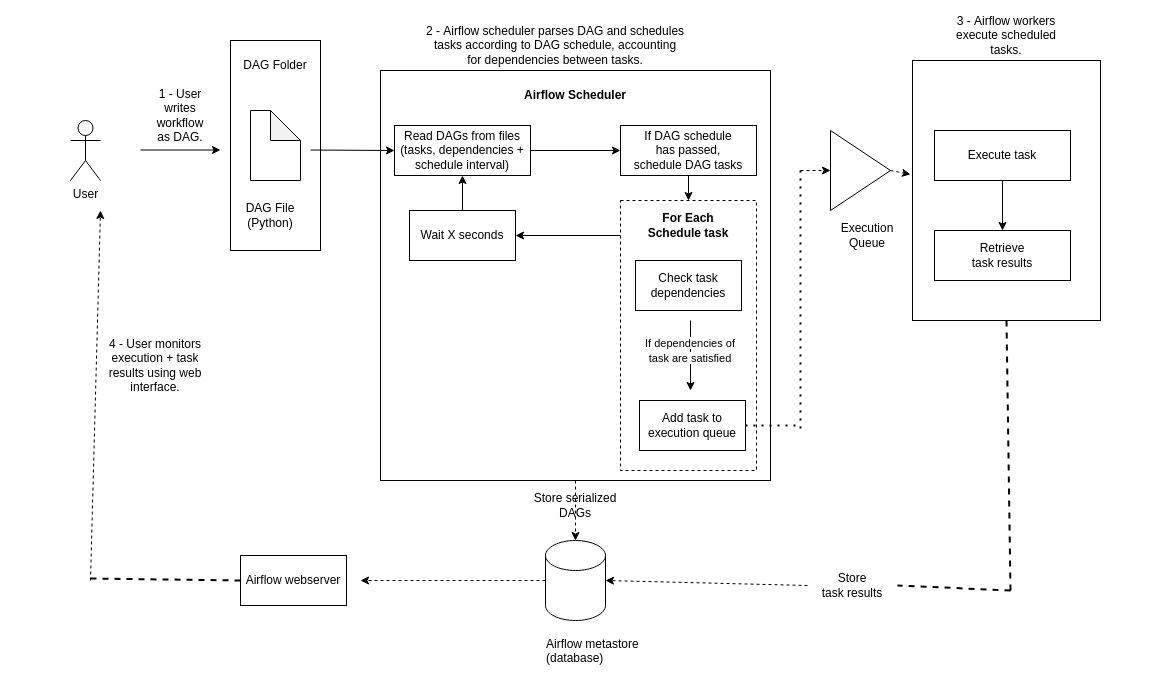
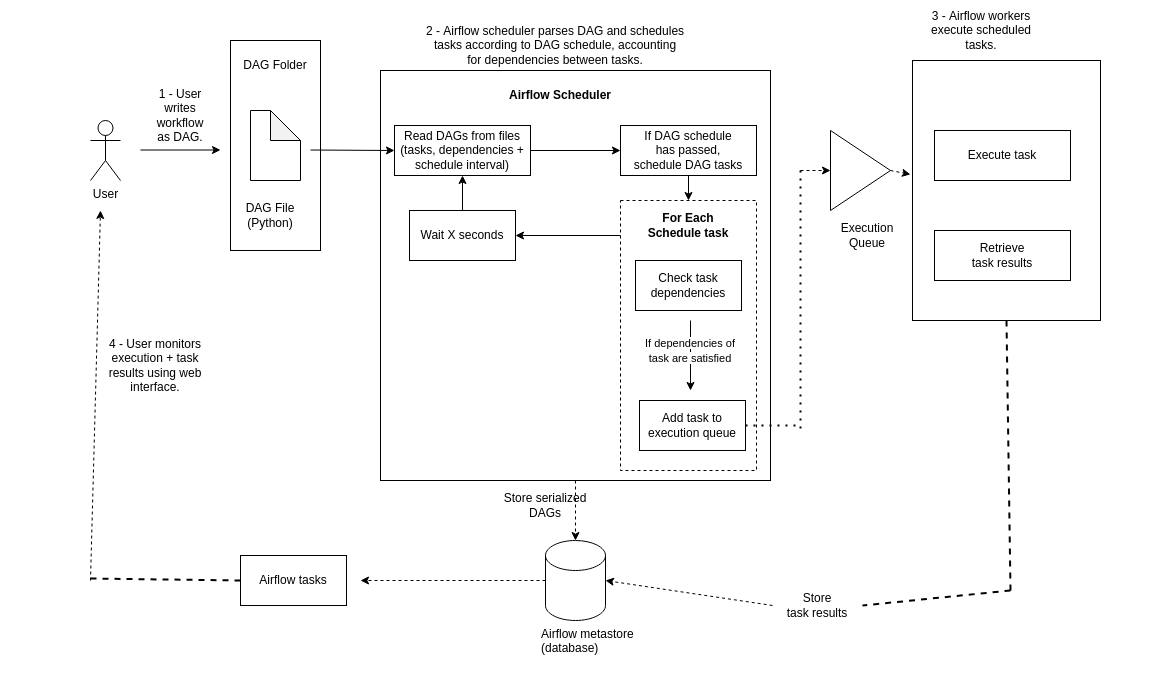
  <mxCell id="0" />
  <mxCell id="1" parent="0" />
- <mxCell id="2" value="User" style="shape=umlActor;verticalLabelPosition=bottom;verticalAlign=top;html=1;outlineConnect=0;" parent="1" vertex="1"><mxGeometry x="70" y="120" width="30" height="60" as="geometry" /></mxCell>
+ <mxCell id="2" value="User" style="shape=umlActor;verticalLabelPosition=bottom;verticalAlign=top;html=1;outlineConnect=0;" parent="1" vertex="1"><mxGeometry x="90" y="120" width="30" height="60" as="geometry" /></mxCell>
  <mxCell id="3" value="" style="endArrow=classic;html=1;rounded=0;" parent="1" edge="1"><mxGeometry width="50" height="50" relative="1" as="geometry"><mxPoint x="140" y="149.5" as="sourcePoint" /><mxPoint x="220" y="149.5" as="targetPoint" /></mxGeometry></mxCell>
  <mxCell id="4" value="1 -&amp;nbsp;&lt;span style=&quot;background-color: initial;&quot;&gt;User writes&lt;/span&gt;&lt;div&gt;workflow&lt;/div&gt;&lt;div&gt;as DAG.&lt;/div&gt;" style="text;html=1;align=center;verticalAlign=middle;whiteSpace=wrap;rounded=0;" parent="1" vertex="1"><mxGeometry x="150" y="100" width="60" height="30" as="geometry" /></mxCell>
  <mxCell id="5" value="" style="shape=note;whiteSpace=wrap;html=1;backgroundOutline=1;darkOpacity=0.05;" parent="1" vertex="1"><mxGeometry x="250" y="110" width="50" height="70" as="geometry" /></mxCell>
  <mxCell id="6" value="DAG File (Python)" style="text;html=1;align=center;verticalAlign=middle;whiteSpace=wrap;rounded=0;" parent="1" vertex="1"><mxGeometry x="240" y="200" width="60" height="30" as="geometry" /></mxCell>
  <mxCell id="7" value="" style="rounded=0;whiteSpace=wrap;html=1;fillColor=none;" parent="1" vertex="1"><mxGeometry x="380" y="70" width="390" height="410" as="geometry" /></mxCell>
- <mxCell id="8" value="&lt;b&gt;Airflow Scheduler&lt;/b&gt;" style="text;html=1;align=center;verticalAlign=middle;whiteSpace=wrap;rounded=0;" parent="1" vertex="1"><mxGeometry x="520" y="80" width="110" height="30" as="geometry" /></mxCell>
+ <mxCell id="8" value="&lt;b&gt;Airflow Scheduler&lt;/b&gt;" style="text;html=1;align=center;verticalAlign=middle;whiteSpace=wrap;rounded=0;" parent="1" vertex="1"><mxGeometry x="505" y="80" width="110" height="30" as="geometry" /></mxCell>
  <mxCell id="9" value="2 -&amp;nbsp;&lt;span style=&quot;background-color: initial;&quot;&gt;Airflow scheduler parses DAG and schedules&lt;/span&gt;&lt;div&gt;tasks according to DAG schedule, accounting&lt;/div&gt;&lt;div&gt;for dependencies between tasks.&lt;/div&gt;" style="text;html=1;align=center;verticalAlign=middle;whiteSpace=wrap;rounded=0;" parent="1" vertex="1"><mxGeometry x="420" y="30" width="270" height="30" as="geometry" /></mxCell>
  <mxCell id="10" value="" style="endArrow=classic;html=1;rounded=0;entryX=0;entryY=0.5;entryDx=0;entryDy=0;" parent="1" target="11" edge="1"><mxGeometry width="50" height="50" relative="1" as="geometry"><mxPoint x="310" y="149.5" as="sourcePoint" /><mxPoint x="370" y="150" as="targetPoint" /></mxGeometry></mxCell>
  <mxCell id="11" value="&lt;div&gt;Read DAGs from files&lt;/div&gt;&lt;div&gt;(tasks, dependencies +&lt;/div&gt;&lt;div&gt;schedule interval)&lt;/div&gt;" style="rounded=0;whiteSpace=wrap;html=1;fillColor=none;" parent="1" vertex="1"><mxGeometry x="394" y="125" width="136" height="50" as="geometry" /></mxCell>
  <mxCell id="12" value="&lt;div&gt;If DAG schedule&lt;/div&gt;&lt;div&gt;has passed,&lt;/div&gt;&lt;div&gt;schedule DAG tasks&lt;/div&gt;" style="rounded=0;whiteSpace=wrap;html=1;fillColor=none;" parent="1" vertex="1"><mxGeometry x="620" y="125" width="136" height="50" as="geometry" /></mxCell>
  <mxCell id="13" value="" style="endArrow=classic;html=1;rounded=0;entryX=0;entryY=0.5;entryDx=0;entryDy=0;exitX=1;exitY=0.5;exitDx=0;exitDy=0;" parent="1" source="11" target="12" edge="1"><mxGeometry width="50" height="50" relative="1" as="geometry"><mxPoint x="320" y="159.5" as="sourcePoint" /><mxPoint x="404" y="160" as="targetPoint" /></mxGeometry></mxCell>
  <mxCell id="14" value="" style="rounded=0;whiteSpace=wrap;html=1;fillColor=none;dashed=1;connectable=0;" parent="1" vertex="1"><mxGeometry x="620" y="200" width="136" height="270" as="geometry" /></mxCell>
  <mxCell id="15" value="&lt;b&gt;For Each Schedule task&lt;/b&gt;" style="text;html=1;align=center;verticalAlign=middle;whiteSpace=wrap;rounded=0;" parent="1" vertex="1"><mxGeometry x="633" y="210" width="110" height="30" as="geometry" /></mxCell>
  <mxCell id="16" value="" style="rounded=0;whiteSpace=wrap;html=1;fillColor=none;" parent="1" vertex="1"><mxGeometry x="230" y="40" width="90" height="210" as="geometry" /></mxCell>
  <mxCell id="17" value="DAG Folder" style="text;html=1;align=center;verticalAlign=middle;whiteSpace=wrap;rounded=0;" parent="1" vertex="1"><mxGeometry x="230" y="50" width="90" height="30" as="geometry" /></mxCell>
  <mxCell id="18" value="&lt;div&gt;Check task&lt;/div&gt;&lt;div&gt;dependencies&lt;/div&gt;" style="rounded=0;whiteSpace=wrap;html=1;fillColor=none;" parent="1" vertex="1"><mxGeometry x="635" y="260" width="106" height="50" as="geometry" /></mxCell>
  <mxCell id="19" value="" style="endArrow=classic;html=1;rounded=0;" parent="1" edge="1"><mxGeometry width="50" height="50" relative="1" as="geometry"><mxPoint x="690" y="320" as="sourcePoint" /><mxPoint x="690" y="390" as="targetPoint" /></mxGeometry></mxCell>
  <mxCell id="20" value="&lt;span style=&quot;font-size: 11px; text-wrap: nowrap; background-color: rgb(255, 255, 255);&quot;&gt;If dependencies of &lt;br&gt;task are satisfied&lt;/span&gt;" style="text;html=1;align=center;verticalAlign=middle;whiteSpace=wrap;rounded=0;" parent="1" vertex="1"><mxGeometry x="639" y="340" width="102" height="20" as="geometry" /></mxCell>
  <mxCell id="21" value="&lt;div&gt;Add task to&lt;/div&gt;&lt;div&gt;execution queue&lt;/div&gt;" style="rounded=0;whiteSpace=wrap;html=1;fillColor=none;" parent="1" vertex="1"><mxGeometry x="639" y="400" width="106" height="50" as="geometry" /></mxCell>
  <mxCell id="22" value="" style="endArrow=classic;html=1;rounded=0;exitX=0.5;exitY=1;exitDx=0;exitDy=0;" parent="1" source="12" edge="1"><mxGeometry width="50" height="50" relative="1" as="geometry"><mxPoint x="540" y="160" as="sourcePoint" /><mxPoint x="688" y="200" as="targetPoint" /></mxGeometry></mxCell>
  <mxCell id="23" value="Wait X seconds" style="rounded=0;whiteSpace=wrap;html=1;fillColor=none;" parent="1" vertex="1"><mxGeometry x="409" y="210" width="106" height="50" as="geometry" /></mxCell>
  <mxCell id="24" value="" style="endArrow=classic;html=1;rounded=0;exitX=0.5;exitY=0;exitDx=0;exitDy=0;entryX=0.5;entryY=1;entryDx=0;entryDy=0;" parent="1" source="23" target="11" edge="1"><mxGeometry width="50" height="50" relative="1" as="geometry"><mxPoint x="698" y="185" as="sourcePoint" /><mxPoint x="698" y="210" as="targetPoint" /></mxGeometry></mxCell>
  <mxCell id="25" value="" style="endArrow=classic;html=1;rounded=0;entryX=1;entryY=0.5;entryDx=0;entryDy=0;" parent="1" target="23" edge="1"><mxGeometry width="50" height="50" relative="1" as="geometry"><mxPoint x="620" y="235" as="sourcePoint" /><mxPoint x="472" y="185" as="targetPoint" /></mxGeometry></mxCell>
  <mxCell id="26" value="" style="shape=cylinder3;whiteSpace=wrap;html=1;boundedLbl=1;backgroundOutline=1;size=15;" parent="1" vertex="1"><mxGeometry x="545" y="540" width="60" height="80" as="geometry" /></mxCell>
  <mxCell id="27" value="" style="triangle;whiteSpace=wrap;html=1;" parent="1" vertex="1"><mxGeometry x="830" y="130" width="60" height="80" as="geometry" /></mxCell>
  <mxCell id="28" value="Execution Queue" style="text;html=1;align=center;verticalAlign=middle;whiteSpace=wrap;rounded=0;" parent="1" vertex="1"><mxGeometry x="822" y="220" width="90" height="30" as="geometry" /></mxCell>
  <mxCell id="29" value="" style="endArrow=none;dashed=1;html=1;dashPattern=1 3;strokeWidth=2;rounded=0;exitX=1;exitY=0.5;exitDx=0;exitDy=0;" parent="1" source="21" edge="1"><mxGeometry width="50" height="50" relative="1" as="geometry"><mxPoint x="810" y="430" as="sourcePoint" /><mxPoint x="800" y="425" as="targetPoint" /></mxGeometry></mxCell>
  <mxCell id="30" value="" style="endArrow=none;dashed=1;html=1;dashPattern=1 3;strokeWidth=2;rounded=0;" parent="1" edge="1"><mxGeometry width="50" height="50" relative="1" as="geometry"><mxPoint x="800" y="170" as="sourcePoint" /><mxPoint x="800" y="430" as="targetPoint" /></mxGeometry></mxCell>
  <mxCell id="31" value="" style="endArrow=classic;html=1;rounded=0;entryX=0;entryY=0.5;entryDx=0;entryDy=0;dashed=1;" parent="1" target="27" edge="1"><mxGeometry width="50" height="50" relative="1" as="geometry"><mxPoint x="800" y="170" as="sourcePoint" /><mxPoint x="850" y="120" as="targetPoint" /></mxGeometry></mxCell>
  <mxCell id="32" value="" style="rounded=0;whiteSpace=wrap;html=1;fillColor=none;" parent="1" vertex="1"><mxGeometry x="912" y="60" width="188" height="260" as="geometry" /></mxCell>
- <mxCell id="33" value="3 -&amp;nbsp;&lt;span style=&quot;background-color: initial;&quot;&gt;Airflow workers&lt;/span&gt;&lt;div&gt;execute scheduled&lt;/div&gt;&lt;div&gt;tasks.&lt;/div&gt;" style="text;html=1;align=center;verticalAlign=middle;whiteSpace=wrap;rounded=0;" parent="1" vertex="1"><mxGeometry x="871" y="20" width="270" height="30" as="geometry" /></mxCell>
+ <mxCell id="33" value="3 -&amp;nbsp;&lt;span style=&quot;background-color: initial;&quot;&gt;Airflow workers&lt;/span&gt;&lt;div&gt;execute scheduled&lt;/div&gt;&lt;div&gt;tasks.&lt;/div&gt;" style="text;html=1;align=center;verticalAlign=middle;whiteSpace=wrap;rounded=0;" parent="1" vertex="1"><mxGeometry x="846" y="15" width="270" height="30" as="geometry" /></mxCell>
  <mxCell id="34" value="Execute task" style="rounded=0;whiteSpace=wrap;html=1;fillColor=none;" parent="1" vertex="1"><mxGeometry x="934" y="130" width="136" height="50" as="geometry" /></mxCell>
- <mxCell id="35" value="" style="endArrow=classic;html=1;rounded=0;exitX=0.5;exitY=1;exitDx=0;exitDy=0;entryX=0.5;entryY=0;entryDx=0;entryDy=0;" parent="1" source="34" target="36" edge="1"><mxGeometry width="50" height="50" relative="1" as="geometry"><mxPoint x="698" y="185" as="sourcePoint" /><mxPoint x="698" y="210" as="targetPoint" /></mxGeometry></mxCell>
  <mxCell id="36" value="&lt;div&gt;Retrieve&lt;/div&gt;&lt;div&gt;task results&lt;/div&gt;" style="rounded=0;whiteSpace=wrap;html=1;fillColor=none;" parent="1" vertex="1"><mxGeometry x="934" y="230" width="136" height="50" as="geometry" /></mxCell>
  <mxCell id="37" value="" style="endArrow=none;dashed=1;html=1;strokeWidth=2;rounded=0;exitX=0.5;exitY=1;exitDx=0;exitDy=0;" parent="1" source="32" edge="1"><mxGeometry width="50" height="50" relative="1" as="geometry"><mxPoint x="810" y="180" as="sourcePoint" /><mxPoint x="1010" y="590" as="targetPoint" /></mxGeometry></mxCell>
- <mxCell id="38" value="&lt;div&gt;Store&lt;/div&gt;&lt;div&gt;task results&lt;/div&gt;" style="text;html=1;align=center;verticalAlign=middle;whiteSpace=wrap;rounded=0;" parent="1" vertex="1"><mxGeometry x="807" y="570" width="90" height="30" as="geometry" /></mxCell>
+ <mxCell id="38" value="&lt;div&gt;Store&lt;/div&gt;&lt;div&gt;task results&lt;/div&gt;" style="text;html=1;align=center;verticalAlign=middle;whiteSpace=wrap;rounded=0;" parent="1" vertex="1"><mxGeometry x="772" y="590" width="90" height="30" as="geometry" /></mxCell>
  <mxCell id="39" value="" style="endArrow=none;dashed=1;html=1;strokeWidth=2;rounded=0;entryX=1;entryY=0.5;entryDx=0;entryDy=0;" parent="1" target="38" edge="1"><mxGeometry width="50" height="50" relative="1" as="geometry"><mxPoint x="1010" y="590" as="sourcePoint" /><mxPoint x="1020" y="600" as="targetPoint" /></mxGeometry></mxCell>
  <mxCell id="40" value="" style="endArrow=classic;html=1;rounded=0;entryX=1;entryY=0.5;entryDx=0;entryDy=0;dashed=1;entryPerimeter=0;exitX=0;exitY=0.5;exitDx=0;exitDy=0;" parent="1" source="38" target="26" edge="1"><mxGeometry width="50" height="50" relative="1" as="geometry"><mxPoint x="810" y="180" as="sourcePoint" /><mxPoint x="847" y="180" as="targetPoint" /></mxGeometry></mxCell>
  <mxCell id="41" value="" style="endArrow=classic;html=1;rounded=0;entryX=0.5;entryY=0;entryDx=0;entryDy=0;dashed=1;entryPerimeter=0;exitX=0.5;exitY=1;exitDx=0;exitDy=0;" parent="1" source="7" target="26" edge="1"><mxGeometry width="50" height="50" relative="1" as="geometry"><mxPoint x="817" y="595" as="sourcePoint" /><mxPoint x="615" y="590" as="targetPoint" /></mxGeometry></mxCell>
- <mxCell id="42" value="&lt;div&gt;Store&amp;nbsp;&lt;span style=&quot;background-color: initial;&quot;&gt;serialized&lt;/span&gt;&lt;/div&gt;&lt;div&gt;DAGs&lt;/div&gt;" style="text;html=1;align=center;verticalAlign=middle;whiteSpace=wrap;rounded=0;" parent="1" vertex="1"><mxGeometry x="530" y="490" width="90" height="30" as="geometry" /></mxCell>
- <mxCell id="43" value="Airflow webserver" style="rounded=0;whiteSpace=wrap;html=1;fillColor=none;" parent="1" vertex="1"><mxGeometry x="240" y="555" width="106" height="50" as="geometry" /></mxCell>
+ <mxCell id="42" value="&lt;div&gt;Store&amp;nbsp;&lt;span style=&quot;background-color: initial;&quot;&gt;serialized&lt;/span&gt;&lt;/div&gt;&lt;div&gt;DAGs&lt;/div&gt;" style="text;html=1;align=center;verticalAlign=middle;whiteSpace=wrap;rounded=0;" parent="1" vertex="1"><mxGeometry x="500" y="490" width="90" height="30" as="geometry" /></mxCell>
+ <mxCell id="43" value="Airflow tasks" style="rounded=0;whiteSpace=wrap;html=1;fillColor=none;" parent="1" vertex="1"><mxGeometry x="240" y="555" width="106" height="50" as="geometry" /></mxCell>
  <mxCell id="44" value="" style="endArrow=classic;html=1;rounded=0;dashed=1;exitX=0;exitY=0.5;exitDx=0;exitDy=0;exitPerimeter=0;" parent="1" source="26" edge="1"><mxGeometry width="50" height="50" relative="1" as="geometry"><mxPoint x="817" y="595" as="sourcePoint" /><mxPoint x="360" y="580" as="targetPoint" /></mxGeometry></mxCell>
  <mxCell id="45" value="" style="endArrow=classic;html=1;rounded=0;dashed=1;" parent="1" edge="1"><mxGeometry width="50" height="50" relative="1" as="geometry"><mxPoint x="90" y="580" as="sourcePoint" /><mxPoint x="100" y="210" as="targetPoint" /></mxGeometry></mxCell>
  <mxCell id="46" value="" style="endArrow=none;dashed=1;html=1;strokeWidth=2;rounded=0;exitX=0;exitY=0.5;exitDx=0;exitDy=0;" parent="1" source="43" edge="1"><mxGeometry width="50" height="50" relative="1" as="geometry"><mxPoint x="210" y="582.5" as="sourcePoint" /><mxPoint x="90" y="578" as="targetPoint" /></mxGeometry></mxCell>
  <mxCell id="47" value="4 -&amp;nbsp;&lt;span style=&quot;background-color: initial;&quot;&gt;User monitors&lt;/span&gt;&lt;div&gt;execution + task&lt;/div&gt;&lt;div&gt;results using web&lt;/div&gt;&lt;div&gt;interface.&lt;/div&gt;" style="text;html=1;align=center;verticalAlign=middle;whiteSpace=wrap;rounded=0;" parent="1" vertex="1"><mxGeometry x="20" y="350" width="270" height="30" as="geometry" /></mxCell>
  <mxCell id="48" value="" style="endArrow=classic;html=1;rounded=0;entryX=-0.011;entryY=0.438;entryDx=0;entryDy=0;dashed=1;entryPerimeter=0;exitX=1;exitY=0.5;exitDx=0;exitDy=0;" parent="1" source="27" target="32" edge="1"><mxGeometry width="50" height="50" relative="1" as="geometry"><mxPoint x="810" y="180" as="sourcePoint" /><mxPoint x="847" y="180" as="targetPoint" /></mxGeometry></mxCell>
- <mxCell id="49" value="Airflow metastore (database)" style="text;whiteSpace=wrap;" vertex="1" parent="1"><mxGeometry x="544" y="630" width="100" height="50" as="geometry" /></mxCell>
+ <mxCell id="49" value="Airflow metastore (database)" style="text;whiteSpace=wrap;" vertex="1" parent="1"><mxGeometry x="539" y="620" width="100" height="50" as="geometry" /></mxCell>
